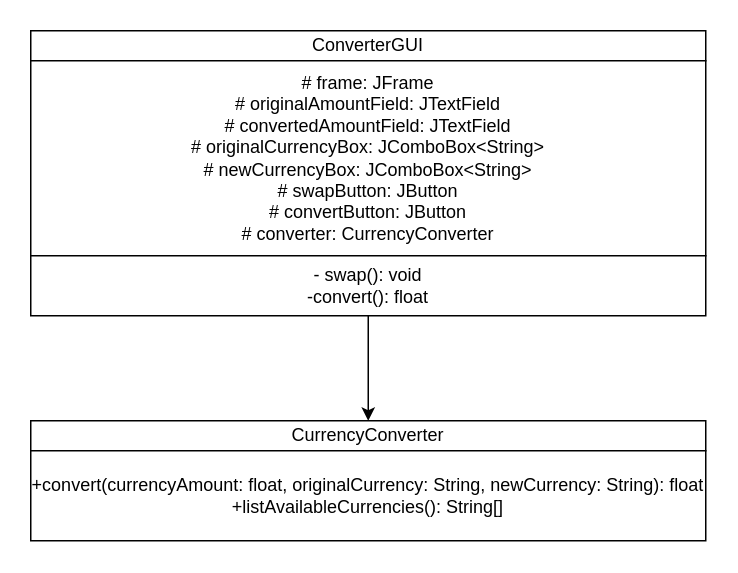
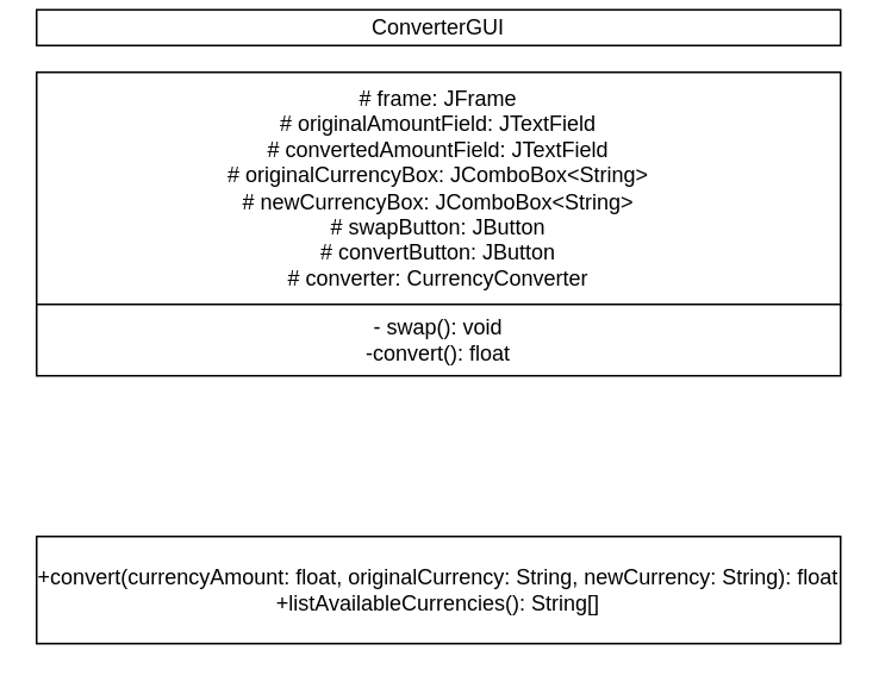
  <mxCell id="0" />
  <mxCell id="1" parent="0" />
- <mxCell id="2" value="CurrencyConverter" style="rounded=0;whiteSpace=wrap;html=1;" vertex="1" parent="1"><mxGeometry x="20" y="280" width="450" height="20" as="geometry" /></mxCell>
  <mxCell id="3" value="&lt;div&gt;+convert(currencyAmount: float, originalCurrency: String, newCurrency: String): float&lt;br&gt;&lt;/div&gt;&lt;div&gt;+listAvailableCurrencies(): String[]&lt;br&gt;&lt;/div&gt;" style="rounded=0;whiteSpace=wrap;html=1;" vertex="1" parent="1"><mxGeometry x="20" y="300" width="450" height="60" as="geometry" /></mxCell>
- <mxCell id="4" value="ConverterGUI" style="rounded=0;whiteSpace=wrap;html=1;" vertex="1" parent="1"><mxGeometry x="20" y="20" width="450" height="20" as="geometry" /></mxCell>
+ <mxCell id="4" value="ConverterGUI" style="rounded=0;whiteSpace=wrap;html=1;" vertex="1" parent="1"><mxGeometry x="20" y="5" width="450" height="20" as="geometry" /></mxCell>
  <mxCell id="5" value="# frame: JFrame&lt;br&gt;# originalAmountField: JTextField&lt;br&gt;# convertedAmountField: JTextField&lt;br&gt;# originalCurrencyBox: JComboBox&amp;lt;String&amp;gt;&lt;br&gt;# newCurrencyBox: JComboBox&amp;lt;String&amp;gt;&lt;br&gt;# swapButton: JButton&lt;br&gt;# convertButton: JButton&lt;br&gt;# converter: CurrencyConverter" style="rounded=0;whiteSpace=wrap;html=1;" vertex="1" parent="1"><mxGeometry x="20" y="40" width="450" height="130" as="geometry" /></mxCell>
- <mxCell id="6" value="" style="edgeStyle=orthogonalEdgeStyle;rounded=0;orthogonalLoop=1;jettySize=auto;html=1;" edge="1" parent="1" source="7" target="2"><mxGeometry relative="1" as="geometry" /></mxCell>
  <mxCell id="7" value="&lt;div&gt;- swap(): void&lt;/div&gt;&lt;div&gt;-convert(): float&lt;br&gt;&lt;/div&gt;" style="rounded=0;whiteSpace=wrap;html=1;" vertex="1" parent="1"><mxGeometry x="20" y="170" width="450" height="40" as="geometry" /></mxCell>
